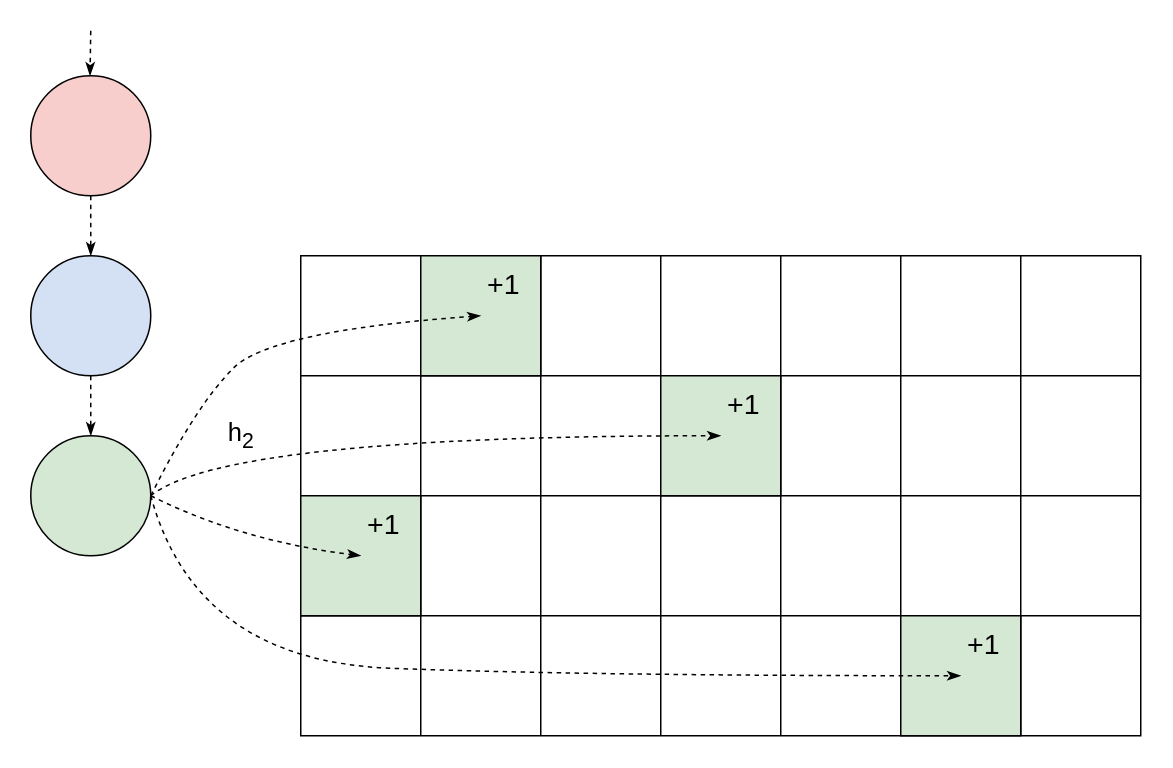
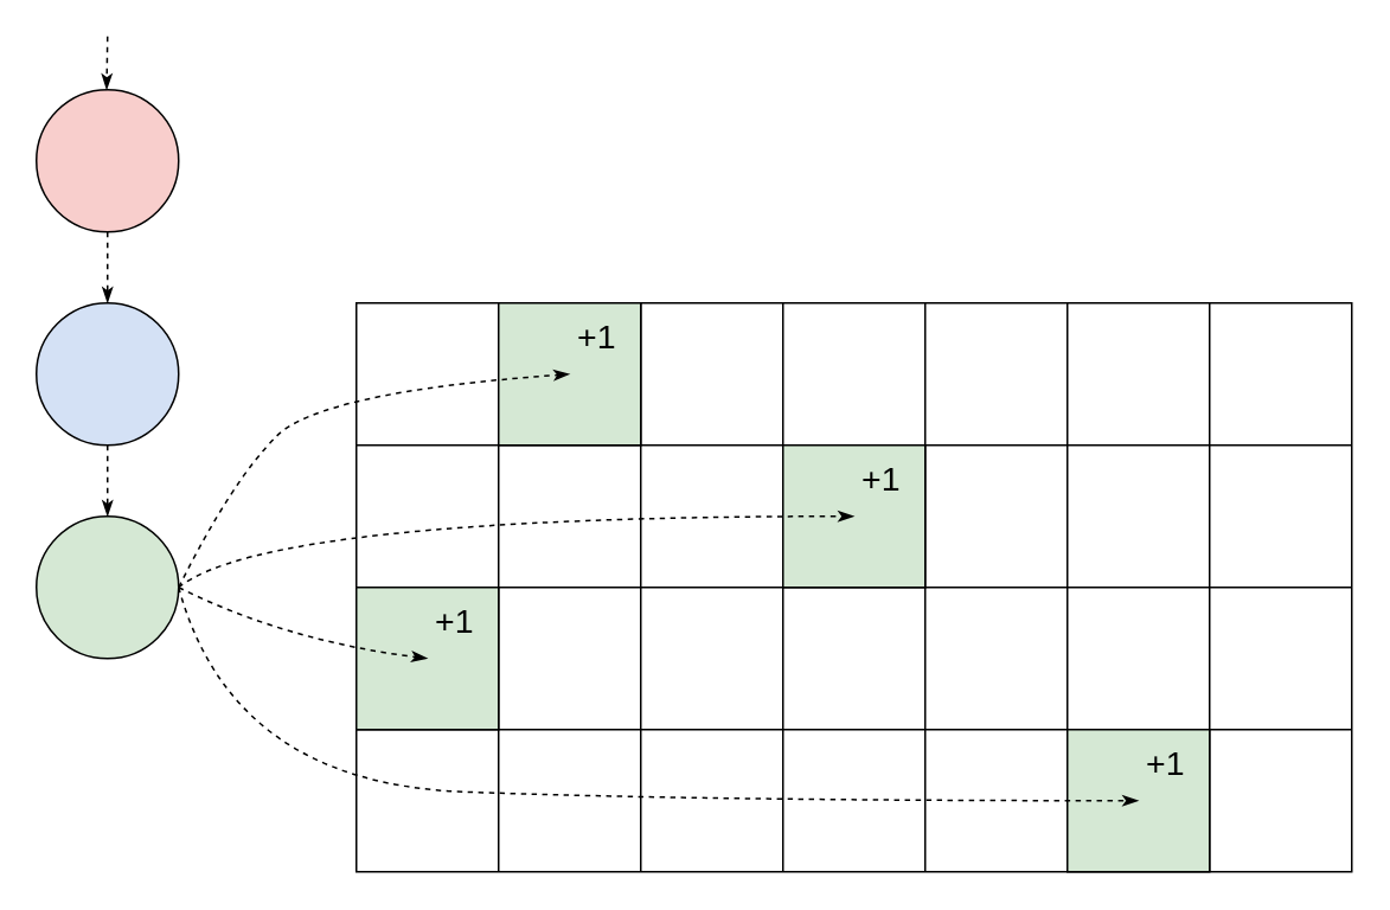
  <mxCell id="0" />
  <mxCell id="1" parent="0" />
  <mxCell id="2" value="" style="group" vertex="1" connectable="0" parent="1"><mxGeometry x="200" y="170" width="560" height="320" as="geometry" /></mxCell>
  <mxCell id="3" value="" style="rounded=0;whiteSpace=wrap;html=1;fillColor=none;" vertex="1" parent="2"><mxGeometry width="560" height="320" as="geometry" /></mxCell>
  <mxCell id="4" value="" style="endArrow=none;html=1;rounded=0;exitX=0.152;exitY=1.006;exitDx=0;exitDy=0;exitPerimeter=0;" edge="1" parent="2"><mxGeometry width="50" height="50" relative="1" as="geometry"><mxPoint x="400" y="320" as="sourcePoint" /><mxPoint x="400" as="targetPoint" /></mxGeometry></mxCell>
  <mxCell id="5" value="" style="endArrow=none;html=1;rounded=0;exitX=0.152;exitY=1.006;exitDx=0;exitDy=0;exitPerimeter=0;" edge="1" parent="2"><mxGeometry width="50" height="50" relative="1" as="geometry"><mxPoint x="320" y="320" as="sourcePoint" /><mxPoint x="320" as="targetPoint" /></mxGeometry></mxCell>
  <mxCell id="6" value="" style="endArrow=none;html=1;rounded=0;exitX=0.152;exitY=1.006;exitDx=0;exitDy=0;exitPerimeter=0;" edge="1" parent="2"><mxGeometry width="50" height="50" relative="1" as="geometry"><mxPoint x="240" y="320" as="sourcePoint" /><mxPoint x="240" as="targetPoint" /></mxGeometry></mxCell>
  <mxCell id="7" value="" style="endArrow=none;html=1;rounded=0;entryX=0.152;entryY=0;entryDx=0;entryDy=0;entryPerimeter=0;" edge="1" parent="2"><mxGeometry width="50" height="50" relative="1" as="geometry"><mxPoint x="160" y="320" as="sourcePoint" /><mxPoint x="160" as="targetPoint" /></mxGeometry></mxCell>
  <mxCell id="8" value="" style="endArrow=none;html=1;rounded=0;entryX=0.152;entryY=0;entryDx=0;entryDy=0;entryPerimeter=0;" edge="1" parent="2"><mxGeometry width="50" height="50" relative="1" as="geometry"><mxPoint x="80" y="320" as="sourcePoint" /><mxPoint x="80" as="targetPoint" /></mxGeometry></mxCell>
  <mxCell id="9" value="" style="endArrow=none;html=1;rounded=0;exitX=0.152;exitY=1.006;exitDx=0;exitDy=0;exitPerimeter=0;" edge="1" parent="2"><mxGeometry width="50" height="50" relative="1" as="geometry"><mxPoint x="480" y="320" as="sourcePoint" /><mxPoint x="480" as="targetPoint" /></mxGeometry></mxCell>
  <mxCell id="10" value="" style="endArrow=none;html=1;rounded=0;exitX=0;exitY=0.75;exitDx=0;exitDy=0;entryX=1;entryY=0.75;entryDx=0;entryDy=0;" edge="1" parent="2" source="3" target="3"><mxGeometry width="50" height="50" relative="1" as="geometry"><mxPoint x="240" y="360" as="sourcePoint" /><mxPoint x="290" y="310" as="targetPoint" /></mxGeometry></mxCell>
  <mxCell id="11" value="" style="endArrow=none;html=1;rounded=0;exitX=0;exitY=0.75;exitDx=0;exitDy=0;entryX=1;entryY=0.75;entryDx=0;entryDy=0;" edge="1" parent="2"><mxGeometry width="50" height="50" relative="1" as="geometry"><mxPoint y="80" as="sourcePoint" /><mxPoint x="560" y="80" as="targetPoint" /></mxGeometry></mxCell>
  <mxCell id="12" value="" style="endArrow=none;html=1;rounded=0;exitX=0;exitY=0.75;exitDx=0;exitDy=0;entryX=1;entryY=0.75;entryDx=0;entryDy=0;" edge="1" parent="2"><mxGeometry width="50" height="50" relative="1" as="geometry"><mxPoint y="160" as="sourcePoint" /><mxPoint x="560" y="160" as="targetPoint" /></mxGeometry></mxCell>
  <mxCell id="13" value="" style="whiteSpace=wrap;html=1;aspect=fixed;strokeColor=default;fontSize=19;fillColor=#D5E8D4;" vertex="1" parent="2"><mxGeometry x="80" width="80" height="80" as="geometry" /></mxCell>
  <mxCell id="14" value="" style="whiteSpace=wrap;html=1;aspect=fixed;strokeColor=default;fontSize=19;fillColor=#D5E8D4;" vertex="1" parent="2"><mxGeometry x="240" y="80" width="80" height="80" as="geometry" /></mxCell>
  <mxCell id="15" value="" style="whiteSpace=wrap;html=1;aspect=fixed;strokeColor=default;fontSize=19;fillColor=#D5E8D4;" vertex="1" parent="2"><mxGeometry x="400" y="240" width="80" height="80" as="geometry" /></mxCell>
  <mxCell id="16" value="" style="whiteSpace=wrap;html=1;aspect=fixed;strokeColor=default;fontSize=19;fillColor=#D5E8D4;" vertex="1" parent="2"><mxGeometry y="160" width="80" height="80" as="geometry" /></mxCell>
  <mxCell id="17" value="+1" style="text;html=1;align=center;verticalAlign=middle;resizable=0;points=[];autosize=1;strokeColor=none;fillColor=none;fontSize=19;" vertex="1" parent="2"><mxGeometry x="110" width="50" height="40" as="geometry" /></mxCell>
  <mxCell id="18" value="+1" style="text;html=1;align=center;verticalAlign=middle;resizable=0;points=[];autosize=1;strokeColor=none;fillColor=none;fontSize=19;" vertex="1" parent="2"><mxGeometry x="270" y="80" width="50" height="40" as="geometry" /></mxCell>
  <mxCell id="19" value="+1" style="text;html=1;align=center;verticalAlign=middle;resizable=0;points=[];autosize=1;strokeColor=none;fillColor=none;fontSize=19;" vertex="1" parent="2"><mxGeometry x="430" y="240" width="50" height="40" as="geometry" /></mxCell>
  <mxCell id="20" value="+1" style="text;html=1;align=center;verticalAlign=middle;resizable=0;points=[];autosize=1;strokeColor=none;fillColor=none;fontSize=19;" vertex="1" parent="2"><mxGeometry x="30" y="160" width="50" height="40" as="geometry" /></mxCell>
- <mxCell id="21" value="&lt;font style=&quot;font-size: 17px;&quot;&gt;h&lt;sub&gt;2&lt;/sub&gt;&lt;/font&gt;" style="text;html=1;align=center;verticalAlign=middle;resizable=0;points=[];autosize=1;strokeColor=none;fillColor=none;" vertex="1" parent="1"><mxGeometry x="140" y="270" width="40" height="40" as="geometry" /></mxCell>
  <mxCell id="22" value="" style="ellipse;whiteSpace=wrap;html=1;aspect=fixed;fontSize=19;fillColor=#D5E8D4;strokeColor=default;" vertex="1" parent="1"><mxGeometry x="20" y="290" width="80" height="80" as="geometry" /></mxCell>
  <mxCell id="23" style="edgeStyle=orthogonalEdgeStyle;rounded=0;orthogonalLoop=1;jettySize=auto;html=1;exitX=0.5;exitY=1;exitDx=0;exitDy=0;entryX=0.5;entryY=0;entryDx=0;entryDy=0;dashed=1;strokeWidth=1;fontSize=19;endArrow=classicThin;endFill=1;" edge="1" parent="1" source="24" target="22"><mxGeometry relative="1" as="geometry" /></mxCell>
  <mxCell id="24" value="" style="ellipse;whiteSpace=wrap;html=1;aspect=fixed;fontSize=19;fillColor=#D4E1F5;" vertex="1" parent="1"><mxGeometry x="20" y="170" width="80" height="80" as="geometry" /></mxCell>
  <mxCell id="25" style="edgeStyle=orthogonalEdgeStyle;rounded=0;orthogonalLoop=1;jettySize=auto;html=1;exitX=0.5;exitY=1;exitDx=0;exitDy=0;entryX=0.5;entryY=0;entryDx=0;entryDy=0;dashed=1;strokeWidth=1;fontSize=19;endArrow=classicThin;endFill=1;" edge="1" parent="1" source="26" target="24"><mxGeometry relative="1" as="geometry" /></mxCell>
  <mxCell id="26" value="" style="ellipse;whiteSpace=wrap;html=1;aspect=fixed;fontSize=19;fillColor=#F8CECC;" vertex="1" parent="1"><mxGeometry x="20" y="50" width="80" height="80" as="geometry" /></mxCell>
  <mxCell id="27" value="" style="curved=1;endArrow=classicThin;html=1;rounded=0;fontSize=19;dashed=1;strokeWidth=1;endFill=1;" edge="1" parent="1"><mxGeometry width="50" height="50" relative="1" as="geometry"><mxPoint x="100" y="330" as="sourcePoint" /><mxPoint x="320" y="210" as="targetPoint" /><Array as="points"><mxPoint x="130" y="270" /><mxPoint x="180" y="220" /></Array></mxGeometry></mxCell>
  <mxCell id="28" value="" style="curved=1;endArrow=classicThin;html=1;rounded=0;fontSize=19;dashed=1;strokeWidth=1;endFill=1;" edge="1" parent="1"><mxGeometry width="50" height="50" relative="1" as="geometry"><mxPoint x="100" y="330" as="sourcePoint" /><mxPoint x="480" y="290" as="targetPoint" /><Array as="points"><mxPoint x="150" y="290" /></Array></mxGeometry></mxCell>
  <mxCell id="29" value="" style="curved=1;endArrow=classicThin;html=1;rounded=0;fontSize=19;dashed=1;strokeWidth=1;endFill=1;" edge="1" parent="1"><mxGeometry width="50" height="50" relative="1" as="geometry"><mxPoint x="100" y="330" as="sourcePoint" /><mxPoint x="240" y="370" as="targetPoint" /><Array as="points"><mxPoint x="160" y="360" /></Array></mxGeometry></mxCell>
  <mxCell id="30" value="" style="curved=1;endArrow=classicThin;html=1;rounded=0;fontSize=19;dashed=1;strokeWidth=1;endFill=1;" edge="1" parent="1"><mxGeometry width="50" height="50" relative="1" as="geometry"><mxPoint x="100" y="330" as="sourcePoint" /><mxPoint x="640" y="450" as="targetPoint" /><Array as="points"><mxPoint x="130" y="440" /><mxPoint x="390" y="450" /></Array></mxGeometry></mxCell>
  <mxCell id="31" style="edgeStyle=orthogonalEdgeStyle;rounded=0;orthogonalLoop=1;jettySize=auto;html=1;entryX=0.5;entryY=0;entryDx=0;entryDy=0;dashed=1;strokeWidth=1;fontSize=19;endArrow=classicThin;endFill=1;" edge="1" parent="1"><mxGeometry relative="1" as="geometry"><mxPoint x="60" y="20" as="sourcePoint" /><mxPoint x="59.5" y="50" as="targetPoint" /></mxGeometry></mxCell>
